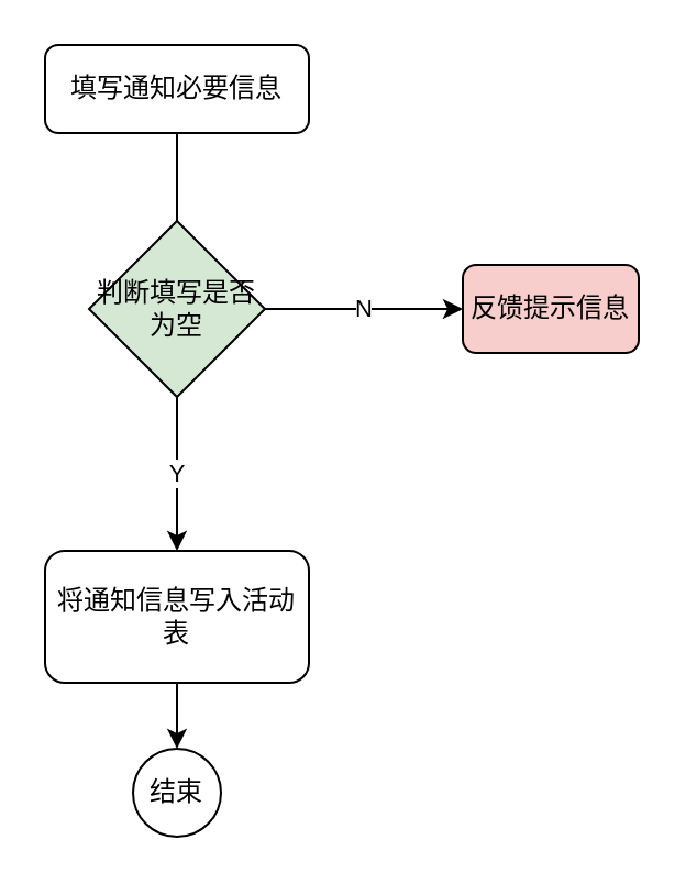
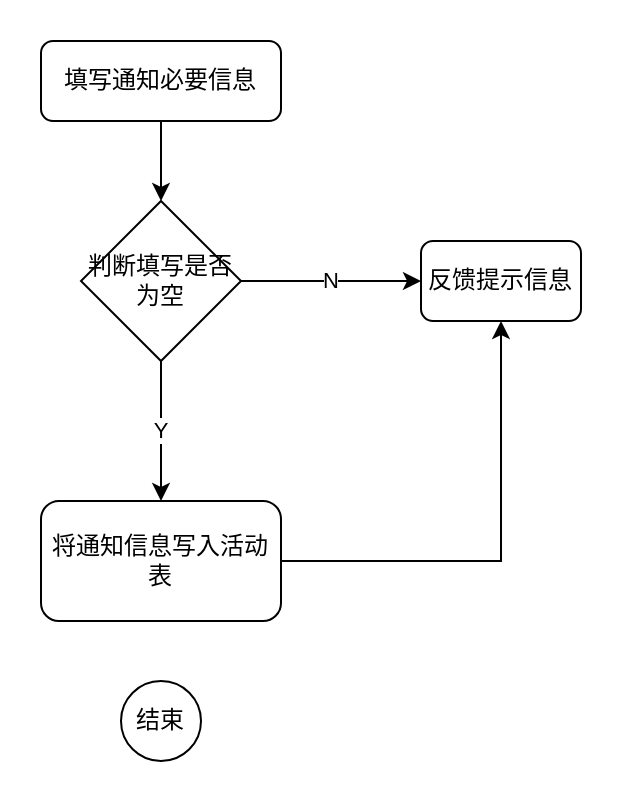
  <mxCell id="0" />
  <mxCell id="1" parent="0" />
- <mxCell id="2" style="edgeStyle=orthogonalEdgeStyle;rounded=0;orthogonalLoop=1;jettySize=auto;html=1;entryX=0.5;entryY=0;entryDx=0;entryDy=0;endArrow=none;" parent="1" source="3" target="6" edge="1"><mxGeometry relative="1" as="geometry" /></mxCell>
+ <mxCell id="2" style="edgeStyle=orthogonalEdgeStyle;rounded=0;orthogonalLoop=1;jettySize=auto;html=1;entryX=0.5;entryY=0;entryDx=0;entryDy=0;" parent="1" source="3" target="6" edge="1"><mxGeometry relative="1" as="geometry" /></mxCell>
  <mxCell id="3" value="填写通知必要信息" style="rounded=1;whiteSpace=wrap;html=1;fontSize=12;glass=0;strokeWidth=1;shadow=0;" parent="1" vertex="1"><mxGeometry x="20" y="20" width="120" height="40" as="geometry" /></mxCell>
  <mxCell id="4" value="N" style="edgeStyle=orthogonalEdgeStyle;rounded=0;orthogonalLoop=1;jettySize=auto;html=1;" parent="1" source="6" target="7" edge="1"><mxGeometry relative="1" as="geometry" /></mxCell>
  <mxCell id="5" value="Y" style="edgeStyle=orthogonalEdgeStyle;rounded=0;orthogonalLoop=1;jettySize=auto;html=1;" parent="1" source="6" target="9" edge="1"><mxGeometry relative="1" as="geometry" /></mxCell>
- <mxCell id="6" value="判断填写是否为空" style="rhombus;whiteSpace=wrap;html=1;fillColor=#d5e8d4;" parent="1" vertex="1"><mxGeometry x="40" y="100" width="80" height="80" as="geometry" /></mxCell>
- <mxCell id="7" value="反馈提示信息" style="rounded=1;whiteSpace=wrap;html=1;fontSize=12;glass=0;strokeWidth=1;shadow=0;fillColor=#f8cecc;" parent="1" vertex="1"><mxGeometry x="210" y="120" width="80" height="40" as="geometry" /></mxCell>
- <mxCell id="8" style="edgeStyle=orthogonalEdgeStyle;rounded=0;orthogonalLoop=1;jettySize=auto;html=1;entryX=0.5;entryY=0;entryDx=0;entryDy=0;" edge="1" parent="1" source="9" target="10"><mxGeometry relative="1" as="geometry" /></mxCell>
+ <mxCell id="6" value="判断填写是否为空" style="rhombus;whiteSpace=wrap;html=1;" parent="1" vertex="1"><mxGeometry x="40" y="100" width="80" height="80" as="geometry" /></mxCell>
+ <mxCell id="7" value="反馈提示信息" style="rounded=1;whiteSpace=wrap;html=1;fontSize=12;glass=0;strokeWidth=1;shadow=0;" parent="1" vertex="1"><mxGeometry x="210" y="120" width="80" height="40" as="geometry" /></mxCell>
+ <mxCell id="8" style="edgeStyle=orthogonalEdgeStyle;rounded=0;orthogonalLoop=1;jettySize=auto;html=1;" edge="1" parent="1" source="9" target="7"><mxGeometry relative="1" as="geometry" /></mxCell>
  <mxCell id="9" value="将通知信息写入活动表" style="rounded=1;whiteSpace=wrap;html=1;fontSize=12;glass=0;strokeWidth=1;shadow=0;" parent="1" vertex="1"><mxGeometry x="20" y="250" width="120" height="60" as="geometry" /></mxCell>
  <mxCell id="10" value="结束" style="ellipse;whiteSpace=wrap;html=1;aspect=fixed;" vertex="1" parent="1"><mxGeometry x="60" y="340" width="40" height="40" as="geometry" /></mxCell>
